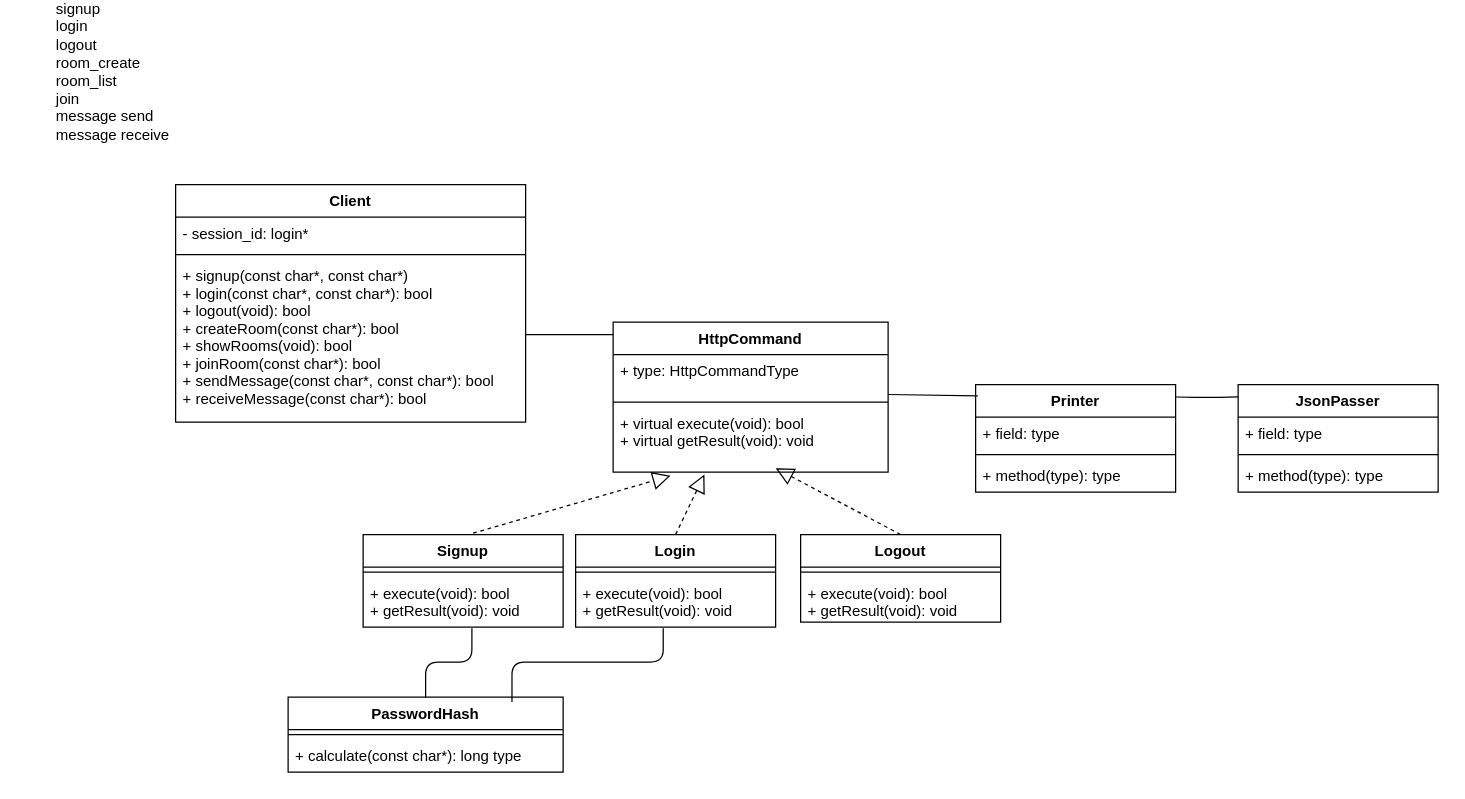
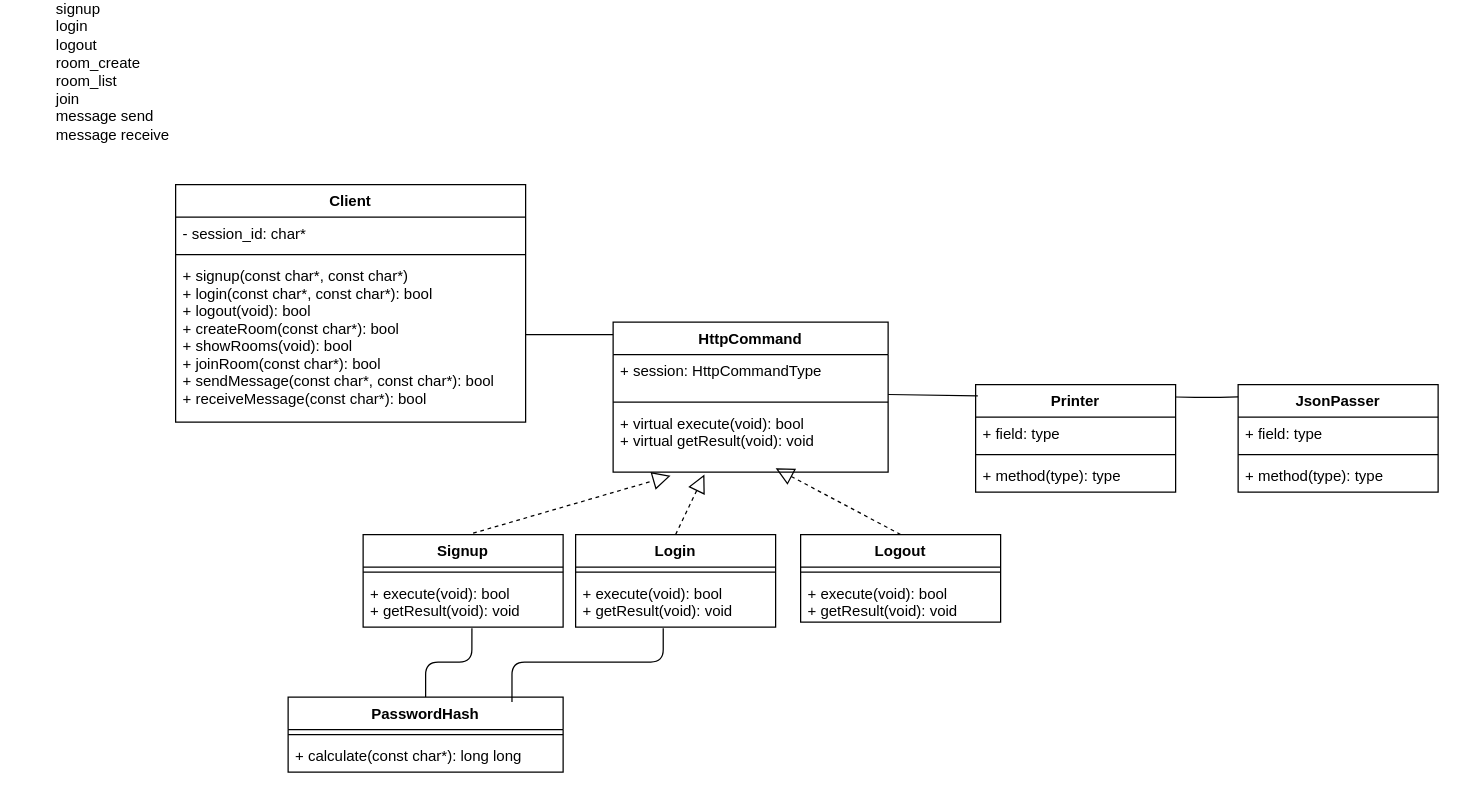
  <mxCell id="0" />
  <mxCell id="1" parent="0" />
  <mxCell id="2" value="&lt;div style=&quot;text-align: left&quot;&gt;&lt;span&gt;signup&lt;/span&gt;&lt;/div&gt;&lt;div style=&quot;text-align: left&quot;&gt;&lt;span&gt;login&lt;/span&gt;&lt;/div&gt;&lt;div style=&quot;text-align: left&quot;&gt;&lt;span&gt;logout&lt;/span&gt;&lt;/div&gt;&lt;div style=&quot;text-align: left&quot;&gt;&lt;span&gt;room_create&lt;/span&gt;&lt;/div&gt;&lt;div style=&quot;text-align: left&quot;&gt;&lt;span&gt;room_list&lt;/span&gt;&lt;/div&gt;&lt;div style=&quot;text-align: left&quot;&gt;&lt;span&gt;join&lt;/span&gt;&lt;/div&gt;&lt;div style=&quot;text-align: left&quot;&gt;&lt;span&gt;message send&lt;/span&gt;&lt;/div&gt;&lt;div style=&quot;text-align: left&quot;&gt;&lt;span&gt;message receive&lt;/span&gt;&lt;/div&gt;" style="text;html=1;strokeColor=none;fillColor=none;align=center;verticalAlign=middle;whiteSpace=wrap;rounded=0;" vertex="1" parent="1"><mxGeometry x="20" y="20" width="140" height="20" as="geometry" /></mxCell>
  <mxCell id="3" value="Client" style="swimlane;fontStyle=1;align=center;verticalAlign=top;childLayout=stackLayout;horizontal=1;startSize=26;horizontalStack=0;resizeParent=1;resizeParentMax=0;resizeLast=0;collapsible=1;marginBottom=0;" vertex="1" parent="1"><mxGeometry x="140" y="120" width="280" height="190" as="geometry" /></mxCell>
- <mxCell id="4" value="- session_id: login*" style="text;strokeColor=none;fillColor=none;align=left;verticalAlign=top;spacingLeft=4;spacingRight=4;overflow=hidden;rotatable=0;points=[[0,0.5],[1,0.5]];portConstraint=eastwest;" vertex="1" parent="3"><mxGeometry y="26" width="280" height="26" as="geometry" /></mxCell>
+ <mxCell id="4" value="- session_id: char*" style="text;strokeColor=none;fillColor=none;align=left;verticalAlign=top;spacingLeft=4;spacingRight=4;overflow=hidden;rotatable=0;points=[[0,0.5],[1,0.5]];portConstraint=eastwest;" vertex="1" parent="3"><mxGeometry y="26" width="280" height="26" as="geometry" /></mxCell>
  <mxCell id="5" value="" style="line;strokeWidth=1;fillColor=none;align=left;verticalAlign=middle;spacingTop=-1;spacingLeft=3;spacingRight=3;rotatable=0;labelPosition=right;points=[];portConstraint=eastwest;" vertex="1" parent="3"><mxGeometry y="52" width="280" height="8" as="geometry" /></mxCell>
  <mxCell id="6" value="+ signup(const char*, const char*)&#10;+ login(const char*, const char*): bool&#10;+ logout(void): bool&#10;+ createRoom(const char*): bool&#10;+ showRooms(void): bool&#10;+ joinRoom(const char*): bool&#10;+ sendMessage(const char*, const char*): bool&#10;+ receiveMessage(const char*): bool" style="text;strokeColor=none;fillColor=none;align=left;verticalAlign=top;spacingLeft=4;spacingRight=4;overflow=hidden;rotatable=0;points=[[0,0.5],[1,0.5]];portConstraint=eastwest;" vertex="1" parent="3"><mxGeometry y="60" width="280" height="130" as="geometry" /></mxCell>
  <mxCell id="7" value="PasswordHash" style="swimlane;fontStyle=1;align=center;verticalAlign=top;childLayout=stackLayout;horizontal=1;startSize=26;horizontalStack=0;resizeParent=1;resizeParentMax=0;resizeLast=0;collapsible=1;marginBottom=0;" vertex="1" parent="1"><mxGeometry x="230" y="530" width="220" height="60" as="geometry" /></mxCell>
  <mxCell id="8" value="" style="line;strokeWidth=1;fillColor=none;align=left;verticalAlign=middle;spacingTop=-1;spacingLeft=3;spacingRight=3;rotatable=0;labelPosition=right;points=[];portConstraint=eastwest;" vertex="1" parent="7"><mxGeometry y="26" width="220" height="8" as="geometry" /></mxCell>
- <mxCell id="9" value="+ calculate(const char*): long type" style="text;strokeColor=none;fillColor=none;align=left;verticalAlign=top;spacingLeft=4;spacingRight=4;overflow=hidden;rotatable=0;points=[[0,0.5],[1,0.5]];portConstraint=eastwest;" vertex="1" parent="7"><mxGeometry y="34" width="220" height="26" as="geometry" /></mxCell>
+ <mxCell id="9" value="+ calculate(const char*): long long" style="text;strokeColor=none;fillColor=none;align=left;verticalAlign=top;spacingLeft=4;spacingRight=4;overflow=hidden;rotatable=0;points=[[0,0.5],[1,0.5]];portConstraint=eastwest;" vertex="1" parent="7"><mxGeometry y="34" width="220" height="26" as="geometry" /></mxCell>
  <mxCell id="10" value="HttpCommand" style="swimlane;fontStyle=1;align=center;verticalAlign=top;childLayout=stackLayout;horizontal=1;startSize=26;horizontalStack=0;resizeParent=1;resizeParentMax=0;resizeLast=0;collapsible=1;marginBottom=0;" vertex="1" parent="1"><mxGeometry x="490" y="230" width="220" height="120" as="geometry" /></mxCell>
- <mxCell id="11" value="+ type: HttpCommandType" style="text;strokeColor=none;fillColor=none;align=left;verticalAlign=top;spacingLeft=4;spacingRight=4;overflow=hidden;rotatable=0;points=[[0,0.5],[1,0.5]];portConstraint=eastwest;" vertex="1" parent="10"><mxGeometry y="26" width="220" height="34" as="geometry" /></mxCell>
+ <mxCell id="11" value="+ session: HttpCommandType" style="text;strokeColor=none;fillColor=none;align=left;verticalAlign=top;spacingLeft=4;spacingRight=4;overflow=hidden;rotatable=0;points=[[0,0.5],[1,0.5]];portConstraint=eastwest;" vertex="1" parent="10"><mxGeometry y="26" width="220" height="34" as="geometry" /></mxCell>
  <mxCell id="12" value="" style="line;strokeWidth=1;fillColor=none;align=left;verticalAlign=middle;spacingTop=-1;spacingLeft=3;spacingRight=3;rotatable=0;labelPosition=right;points=[];portConstraint=eastwest;" vertex="1" parent="10"><mxGeometry y="60" width="220" height="8" as="geometry" /></mxCell>
  <mxCell id="13" value="+ virtual execute(void): bool&#10;+ virtual getResult(void): void" style="text;strokeColor=none;fillColor=none;align=left;verticalAlign=top;spacingLeft=4;spacingRight=4;overflow=hidden;rotatable=0;points=[[0,0.5],[1,0.5]];portConstraint=eastwest;" vertex="1" parent="10"><mxGeometry y="68" width="220" height="52" as="geometry" /></mxCell>
  <mxCell id="14" value="Signup" style="swimlane;fontStyle=1;align=center;verticalAlign=top;childLayout=stackLayout;horizontal=1;startSize=26;horizontalStack=0;resizeParent=1;resizeParentMax=0;resizeLast=0;collapsible=1;marginBottom=0;" vertex="1" parent="1"><mxGeometry x="290" y="400" width="160" height="74" as="geometry" /></mxCell>
  <mxCell id="15" value="" style="line;strokeWidth=1;fillColor=none;align=left;verticalAlign=middle;spacingTop=-1;spacingLeft=3;spacingRight=3;rotatable=0;labelPosition=right;points=[];portConstraint=eastwest;" vertex="1" parent="14"><mxGeometry y="26" width="160" height="8" as="geometry" /></mxCell>
  <mxCell id="16" value="+ execute(void): bool&#10;+ getResult(void): void" style="text;strokeColor=none;fillColor=none;align=left;verticalAlign=top;spacingLeft=4;spacingRight=4;overflow=hidden;rotatable=0;points=[[0,0.5],[1,0.5]];portConstraint=eastwest;" vertex="1" parent="14"><mxGeometry y="34" width="160" height="40" as="geometry" /></mxCell>
  <mxCell id="17" value="Printer" style="swimlane;fontStyle=1;align=center;verticalAlign=top;childLayout=stackLayout;horizontal=1;startSize=26;horizontalStack=0;resizeParent=1;resizeParentMax=0;resizeLast=0;collapsible=1;marginBottom=0;" vertex="1" parent="1"><mxGeometry x="780" y="280" width="160" height="86" as="geometry" /></mxCell>
  <mxCell id="18" value="+ field: type" style="text;strokeColor=none;fillColor=none;align=left;verticalAlign=top;spacingLeft=4;spacingRight=4;overflow=hidden;rotatable=0;points=[[0,0.5],[1,0.5]];portConstraint=eastwest;" vertex="1" parent="17"><mxGeometry y="26" width="160" height="26" as="geometry" /></mxCell>
  <mxCell id="19" value="" style="line;strokeWidth=1;fillColor=none;align=left;verticalAlign=middle;spacingTop=-1;spacingLeft=3;spacingRight=3;rotatable=0;labelPosition=right;points=[];portConstraint=eastwest;" vertex="1" parent="17"><mxGeometry y="52" width="160" height="8" as="geometry" /></mxCell>
  <mxCell id="20" value="+ method(type): type" style="text;strokeColor=none;fillColor=none;align=left;verticalAlign=top;spacingLeft=4;spacingRight=4;overflow=hidden;rotatable=0;points=[[0,0.5],[1,0.5]];portConstraint=eastwest;" vertex="1" parent="17"><mxGeometry y="60" width="160" height="26" as="geometry" /></mxCell>
  <mxCell id="21" value="Login" style="swimlane;fontStyle=1;align=center;verticalAlign=top;childLayout=stackLayout;horizontal=1;startSize=26;horizontalStack=0;resizeParent=1;resizeParentMax=0;resizeLast=0;collapsible=1;marginBottom=0;" vertex="1" parent="1"><mxGeometry x="460" y="400" width="160" height="74" as="geometry" /></mxCell>
  <mxCell id="22" value="" style="line;strokeWidth=1;fillColor=none;align=left;verticalAlign=middle;spacingTop=-1;spacingLeft=3;spacingRight=3;rotatable=0;labelPosition=right;points=[];portConstraint=eastwest;" vertex="1" parent="21"><mxGeometry y="26" width="160" height="8" as="geometry" /></mxCell>
  <mxCell id="23" value="+ execute(void): bool&#10;+ getResult(void): void" style="text;strokeColor=none;fillColor=none;align=left;verticalAlign=top;spacingLeft=4;spacingRight=4;overflow=hidden;rotatable=0;points=[[0,0.5],[1,0.5]];portConstraint=eastwest;" vertex="1" parent="21"><mxGeometry y="34" width="160" height="40" as="geometry" /></mxCell>
  <mxCell id="24" value="JsonPasser" style="swimlane;fontStyle=1;align=center;verticalAlign=top;childLayout=stackLayout;horizontal=1;startSize=26;horizontalStack=0;resizeParent=1;resizeParentMax=0;resizeLast=0;collapsible=1;marginBottom=0;" vertex="1" parent="1"><mxGeometry x="990" y="280" width="160" height="86" as="geometry" /></mxCell>
  <mxCell id="25" value="" style="endArrow=none;html=1;edgeStyle=orthogonalEdgeStyle;entryX=0;entryY=0.116;entryDx=0;entryDy=0;entryPerimeter=0;" edge="1" parent="24" target="24"><mxGeometry relative="1" as="geometry"><mxPoint x="-50" y="10" as="sourcePoint" /><mxPoint x="110" y="10" as="targetPoint" /></mxGeometry></mxCell>
  <mxCell id="26" value="+ field: type" style="text;strokeColor=none;fillColor=none;align=left;verticalAlign=top;spacingLeft=4;spacingRight=4;overflow=hidden;rotatable=0;points=[[0,0.5],[1,0.5]];portConstraint=eastwest;" vertex="1" parent="24"><mxGeometry y="26" width="160" height="26" as="geometry" /></mxCell>
  <mxCell id="27" value="" style="line;strokeWidth=1;fillColor=none;align=left;verticalAlign=middle;spacingTop=-1;spacingLeft=3;spacingRight=3;rotatable=0;labelPosition=right;points=[];portConstraint=eastwest;" vertex="1" parent="24"><mxGeometry y="52" width="160" height="8" as="geometry" /></mxCell>
  <mxCell id="28" value="+ method(type): type" style="text;strokeColor=none;fillColor=none;align=left;verticalAlign=top;spacingLeft=4;spacingRight=4;overflow=hidden;rotatable=0;points=[[0,0.5],[1,0.5]];portConstraint=eastwest;" vertex="1" parent="24"><mxGeometry y="60" width="160" height="26" as="geometry" /></mxCell>
  <mxCell id="29" value="" style="endArrow=none;html=1;edgeStyle=orthogonalEdgeStyle;entryX=0.011;entryY=0.105;entryDx=0;entryDy=0;entryPerimeter=0;" edge="1" parent="1" target="17"><mxGeometry relative="1" as="geometry"><mxPoint x="710" y="288" as="sourcePoint" /><mxPoint x="770" y="288" as="targetPoint" /><Array as="points"><mxPoint x="782" y="288" /></Array></mxGeometry></mxCell>
  <mxCell id="30" value="" style="endArrow=none;html=1;edgeStyle=orthogonalEdgeStyle;" edge="1" parent="1"><mxGeometry relative="1" as="geometry"><mxPoint x="420" y="240" as="sourcePoint" /><mxPoint x="490" y="240" as="targetPoint" /></mxGeometry></mxCell>
  <mxCell id="31" value="" style="endArrow=block;dashed=1;endFill=0;endSize=12;html=1;entryX=0.209;entryY=1.058;entryDx=0;entryDy=0;entryPerimeter=0;exitX=0.55;exitY=-0.014;exitDx=0;exitDy=0;exitPerimeter=0;" edge="1" parent="1" source="14" target="13"><mxGeometry width="160" relative="1" as="geometry"><mxPoint x="390" y="366" as="sourcePoint" /><mxPoint x="550" y="366" as="targetPoint" /></mxGeometry></mxCell>
  <mxCell id="32" value="" style="endArrow=block;dashed=1;endFill=0;endSize=12;html=1;entryX=0.332;entryY=1.038;entryDx=0;entryDy=0;entryPerimeter=0;exitX=0.5;exitY=0;exitDx=0;exitDy=0;" edge="1" parent="1" source="21" target="13"><mxGeometry width="160" relative="1" as="geometry"><mxPoint x="500" y="390" as="sourcePoint" /><mxPoint x="660" y="390" as="targetPoint" /></mxGeometry></mxCell>
  <mxCell id="33" value="" style="endArrow=none;html=1;edgeStyle=orthogonalEdgeStyle;entryX=0.544;entryY=1.025;entryDx=0;entryDy=0;entryPerimeter=0;exitX=0.5;exitY=0;exitDx=0;exitDy=0;" edge="1" parent="1" source="7" target="16"><mxGeometry relative="1" as="geometry"><mxPoint x="220" y="500" as="sourcePoint" /><mxPoint x="380" y="500" as="targetPoint" /></mxGeometry></mxCell>
  <mxCell id="34" value="" style="endArrow=none;html=1;edgeStyle=orthogonalEdgeStyle;exitX=0.814;exitY=0.067;exitDx=0;exitDy=0;exitPerimeter=0;entryX=0.438;entryY=1.025;entryDx=0;entryDy=0;entryPerimeter=0;" edge="1" parent="1" source="7" target="23"><mxGeometry relative="1" as="geometry"><mxPoint x="490" y="450" as="sourcePoint" /><mxPoint x="650" y="450" as="targetPoint" /></mxGeometry></mxCell>
  <mxCell id="35" value="Logout" style="swimlane;fontStyle=1;align=center;verticalAlign=top;childLayout=stackLayout;horizontal=1;startSize=26;horizontalStack=0;resizeParent=1;resizeParentMax=0;resizeLast=0;collapsible=1;marginBottom=0;" vertex="1" parent="1"><mxGeometry x="640" y="400" width="160" height="70" as="geometry" /></mxCell>
  <mxCell id="36" value="" style="line;strokeWidth=1;fillColor=none;align=left;verticalAlign=middle;spacingTop=-1;spacingLeft=3;spacingRight=3;rotatable=0;labelPosition=right;points=[];portConstraint=eastwest;" vertex="1" parent="35"><mxGeometry y="26" width="160" height="8" as="geometry" /></mxCell>
  <mxCell id="37" value="+ execute(void): bool&#10;+ getResult(void): void" style="text;strokeColor=none;fillColor=none;align=left;verticalAlign=top;spacingLeft=4;spacingRight=4;overflow=hidden;rotatable=0;points=[[0,0.5],[1,0.5]];portConstraint=eastwest;" vertex="1" parent="35"><mxGeometry y="34" width="160" height="36" as="geometry" /></mxCell>
  <mxCell id="38" value="" style="endArrow=block;dashed=1;endFill=0;endSize=12;html=1;entryX=0.591;entryY=0.942;entryDx=0;entryDy=0;entryPerimeter=0;exitX=0.5;exitY=0;exitDx=0;exitDy=0;" edge="1" parent="1" source="35" target="13"><mxGeometry width="160" relative="1" as="geometry"><mxPoint x="490" y="450" as="sourcePoint" /><mxPoint x="650" y="450" as="targetPoint" /></mxGeometry></mxCell>
